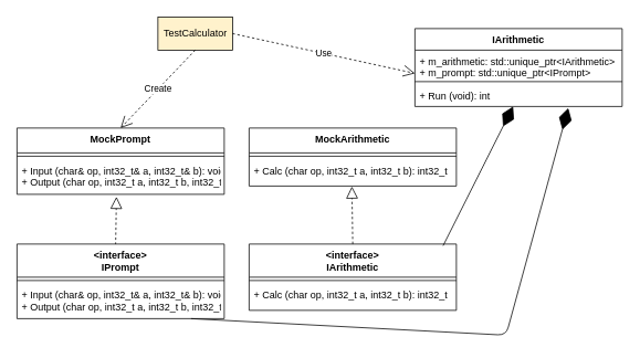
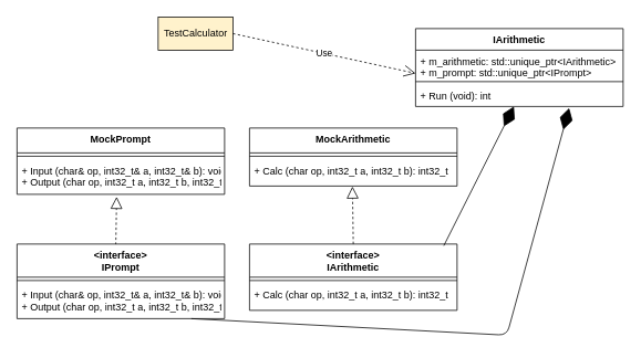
  <mxCell id="0" />
  <mxCell id="1" parent="0" />
  <mxCell id="2" value="MockArithmetic" style="swimlane;fontStyle=1;align=center;verticalAlign=top;childLayout=stackLayout;horizontal=1;startSize=30;horizontalStack=0;resizeParent=1;resizeParentMax=0;resizeLast=0;collapsible=1;marginBottom=0;" parent="1" vertex="1"><mxGeometry x="300" y="154" width="250" height="70" as="geometry"><mxRectangle x="150" y="180" width="90" height="26" as="alternateBounds" /></mxGeometry></mxCell>
  <mxCell id="3" value="" style="line;strokeWidth=1;fillColor=none;align=left;verticalAlign=middle;spacingTop=-1;spacingLeft=3;spacingRight=3;rotatable=0;labelPosition=right;points=[];portConstraint=eastwest;" parent="2" vertex="1"><mxGeometry y="30" width="250" height="8" as="geometry" /></mxCell>
  <mxCell id="4" value="+ Calc (char op, int32_t a, int32_t b): int32_t" style="text;strokeColor=none;fillColor=none;align=left;verticalAlign=top;spacingLeft=4;spacingRight=4;overflow=hidden;rotatable=0;points=[[0,0.5],[1,0.5]];portConstraint=eastwest;" parent="2" vertex="1"><mxGeometry y="38" width="250" height="32" as="geometry" /></mxCell>
  <mxCell id="5" value="&lt;interface&gt;&#10;IArithmetic" style="swimlane;fontStyle=1;align=center;verticalAlign=top;childLayout=stackLayout;horizontal=1;startSize=40;horizontalStack=0;resizeParent=1;resizeParentMax=0;resizeLast=0;collapsible=1;marginBottom=0;" parent="1" vertex="1"><mxGeometry x="300" y="294" width="250" height="80" as="geometry"><mxRectangle x="210" y="350" width="100" height="40" as="alternateBounds" /></mxGeometry></mxCell>
  <mxCell id="6" value="" style="line;strokeWidth=1;fillColor=none;align=left;verticalAlign=middle;spacingTop=-1;spacingLeft=3;spacingRight=3;rotatable=0;labelPosition=right;points=[];portConstraint=eastwest;" parent="5" vertex="1"><mxGeometry y="40" width="250" height="8" as="geometry" /></mxCell>
  <mxCell id="7" value="+ Calc (char op, int32_t a, int32_t b): int32_t" style="text;strokeColor=none;fillColor=none;align=left;verticalAlign=top;spacingLeft=4;spacingRight=4;overflow=hidden;rotatable=0;points=[[0,0.5],[1,0.5]];portConstraint=eastwest;" parent="5" vertex="1"><mxGeometry y="48" width="250" height="32" as="geometry" /></mxCell>
  <mxCell id="8" value="IArithmetic" style="swimlane;fontStyle=1;align=center;verticalAlign=top;childLayout=stackLayout;horizontal=1;startSize=26;horizontalStack=0;resizeParent=1;resizeParentMax=0;resizeLast=0;collapsible=1;marginBottom=0;" parent="1" vertex="1"><mxGeometry x="500" y="34" width="250" height="94" as="geometry" /></mxCell>
  <mxCell id="9" value="+ m_arithmetic: std::unique_ptr&lt;IArithmetic&gt;&#10;+ m_prompt: std::unique_ptr&lt;IPrompt&gt;" style="text;strokeColor=none;fillColor=none;align=left;verticalAlign=top;spacingLeft=4;spacingRight=4;overflow=hidden;rotatable=0;points=[[0,0.5],[1,0.5]];portConstraint=eastwest;" parent="8" vertex="1"><mxGeometry y="26" width="250" height="34" as="geometry" /></mxCell>
  <mxCell id="10" value="" style="line;strokeWidth=1;fillColor=none;align=left;verticalAlign=middle;spacingTop=-1;spacingLeft=3;spacingRight=3;rotatable=0;labelPosition=right;points=[];portConstraint=eastwest;" parent="8" vertex="1"><mxGeometry y="60" width="250" height="8" as="geometry" /></mxCell>
  <mxCell id="11" value="+ Run (void): int" style="text;strokeColor=none;fillColor=none;align=left;verticalAlign=top;spacingLeft=4;spacingRight=4;overflow=hidden;rotatable=0;points=[[0,0.5],[1,0.5]];portConstraint=eastwest;" parent="8" vertex="1"><mxGeometry y="68" width="250" height="26" as="geometry" /></mxCell>
  <mxCell id="12" value="TestCalculator" style="html=1;fillColor=#fff2cc;" parent="1" vertex="1"><mxGeometry x="190" y="20" width="90" height="40" as="geometry" /></mxCell>
  <mxCell id="13" value="MockPrompt" style="swimlane;fontStyle=1;align=center;verticalAlign=top;childLayout=stackLayout;horizontal=1;startSize=30;horizontalStack=0;resizeParent=1;resizeParentMax=0;resizeLast=0;collapsible=1;marginBottom=0;" parent="1" vertex="1"><mxGeometry x="20" y="154" width="250" height="80" as="geometry"><mxRectangle x="150" y="180" width="90" height="26" as="alternateBounds" /></mxGeometry></mxCell>
  <mxCell id="14" value="" style="line;strokeWidth=1;fillColor=none;align=left;verticalAlign=middle;spacingTop=-1;spacingLeft=3;spacingRight=3;rotatable=0;labelPosition=right;points=[];portConstraint=eastwest;" parent="13" vertex="1"><mxGeometry y="30" width="250" height="8" as="geometry" /></mxCell>
  <mxCell id="15" value="+ Input (char&amp; op, int32_t&amp; a, int32_t&amp; b): void&#10;+ Output (char op, int32_t a, int32_t b, int32_t ans): void" style="text;strokeColor=none;fillColor=none;align=left;verticalAlign=top;spacingLeft=4;spacingRight=4;overflow=hidden;rotatable=0;points=[[0,0.5],[1,0.5]];portConstraint=eastwest;" parent="13" vertex="1"><mxGeometry y="38" width="250" height="42" as="geometry" /></mxCell>
  <mxCell id="16" value="Use" style="endArrow=open;endSize=12;dashed=1;html=1;entryX=0;entryY=0.824;entryDx=0;entryDy=0;entryPerimeter=0;exitX=1;exitY=0.5;exitDx=0;exitDy=0;" parent="1" source="12" target="9" edge="1"><mxGeometry width="160" relative="1" as="geometry"><mxPoint x="260" y="-56" as="sourcePoint" /><mxPoint x="420" y="-56" as="targetPoint" /></mxGeometry></mxCell>
  <mxCell id="17" value="" style="endArrow=diamondThin;endFill=1;endSize=24;html=1;exitX=0.936;exitY=0.025;exitDx=0;exitDy=0;exitPerimeter=0;" parent="1" source="5" target="11" edge="1"><mxGeometry width="160" relative="1" as="geometry"><mxPoint x="520" y="314" as="sourcePoint" /><mxPoint x="510" y="204" as="targetPoint" /></mxGeometry></mxCell>
- <mxCell id="18" value="Create" style="endArrow=open;endSize=12;dashed=1;html=1;entryX=0.5;entryY=0;entryDx=0;entryDy=0;exitX=0.5;exitY=1;exitDx=0;exitDy=0;" parent="1" source="12" target="13" edge="1"><mxGeometry width="160" relative="1" as="geometry"><mxPoint x="240" y="74" as="sourcePoint" /><mxPoint x="510" y="98.016" as="targetPoint" /></mxGeometry></mxCell>
  <mxCell id="19" value="" style="endArrow=block;dashed=1;endFill=0;endSize=12;html=1;entryX=0.48;entryY=1.071;entryDx=0;entryDy=0;entryPerimeter=0;exitX=0.476;exitY=0.011;exitDx=0;exitDy=0;exitPerimeter=0;" parent="1" source="20" target="15" edge="1"><mxGeometry width="160" relative="1" as="geometry"><mxPoint x="420" y="434" as="sourcePoint" /><mxPoint x="165" y="252.992" as="targetPoint" /></mxGeometry></mxCell>
  <mxCell id="20" value="&lt;interface&gt;&#10;IPrompt" style="swimlane;fontStyle=1;align=center;verticalAlign=top;childLayout=stackLayout;horizontal=1;startSize=40;horizontalStack=0;resizeParent=1;resizeParentMax=0;resizeLast=0;collapsible=1;marginBottom=0;" parent="1" vertex="1"><mxGeometry x="20" y="294" width="250" height="90" as="geometry"><mxRectangle x="150" y="180" width="90" height="26" as="alternateBounds" /></mxGeometry></mxCell>
  <mxCell id="21" value="" style="line;strokeWidth=1;fillColor=none;align=left;verticalAlign=middle;spacingTop=-1;spacingLeft=3;spacingRight=3;rotatable=0;labelPosition=right;points=[];portConstraint=eastwest;" parent="20" vertex="1"><mxGeometry y="40" width="250" height="8" as="geometry" /></mxCell>
  <mxCell id="22" value="+ Input (char&amp; op, int32_t&amp; a, int32_t&amp; b): void&#10;+ Output (char op, int32_t a, int32_t b, int32_t ans): void" style="text;strokeColor=none;fillColor=none;align=left;verticalAlign=top;spacingLeft=4;spacingRight=4;overflow=hidden;rotatable=0;points=[[0,0.5],[1,0.5]];portConstraint=eastwest;" parent="20" vertex="1"><mxGeometry y="48" width="250" height="42" as="geometry" /></mxCell>
  <mxCell id="23" value="" style="endArrow=block;dashed=1;endFill=0;endSize=12;html=1;entryX=0.496;entryY=1.018;entryDx=0;entryDy=0;entryPerimeter=0;exitX=0.5;exitY=0;exitDx=0;exitDy=0;" parent="1" source="5" target="4" edge="1"><mxGeometry width="160" relative="1" as="geometry"><mxPoint x="155" y="304" as="sourcePoint" /><mxPoint x="150" y="246.982" as="targetPoint" /></mxGeometry></mxCell>
  <mxCell id="24" value="" style="endArrow=diamondThin;endFill=1;endSize=24;html=1;exitX=0.84;exitY=1;exitDx=0;exitDy=0;exitPerimeter=0;entryX=0.74;entryY=1.077;entryDx=0;entryDy=0;entryPerimeter=0;" parent="1" source="22" target="11" edge="1"><mxGeometry width="160" relative="1" as="geometry"><mxPoint x="544" y="306" as="sourcePoint" /><mxPoint x="720" y="234" as="targetPoint" /><Array as="points"><mxPoint x="610" y="404" /></Array></mxGeometry></mxCell>
